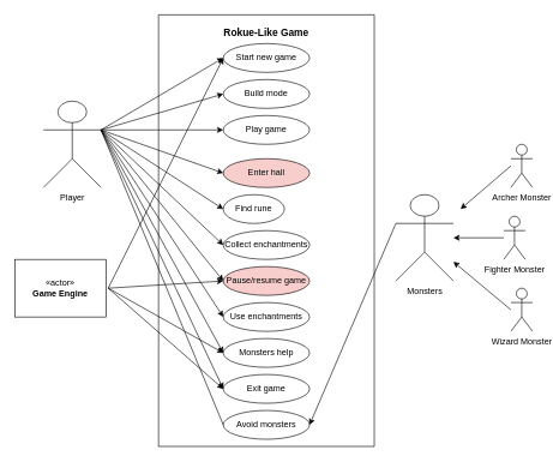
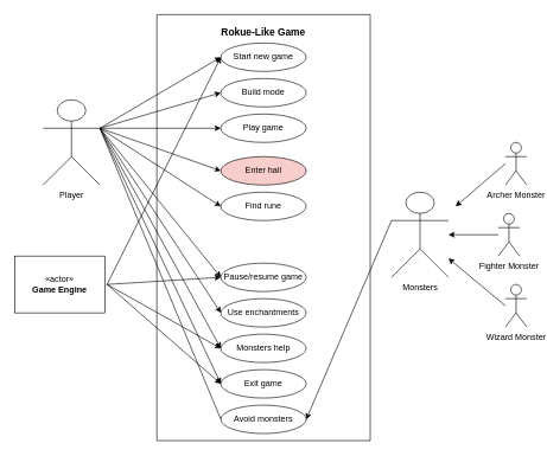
  <mxCell id="0" />
  <mxCell id="1" parent="0" />
  <mxCell id="2" value="Player" style="shape=umlActor;verticalLabelPosition=bottom;verticalAlign=top;html=1;outlineConnect=0;" parent="1" vertex="1"><mxGeometry x="60" y="140" width="80" height="120" as="geometry" /></mxCell>
  <mxCell id="3" value="Monsters" style="shape=umlActor;verticalLabelPosition=bottom;verticalAlign=top;html=1;outlineConnect=0;" parent="1" vertex="1"><mxGeometry x="550" y="270" width="80" height="120" as="geometry" /></mxCell>
  <mxCell id="4" value="Archer Monster" style="shape=umlActor;verticalLabelPosition=bottom;verticalAlign=top;html=1;outlineConnect=0;" parent="1" vertex="1"><mxGeometry x="710" y="200" width="30" height="60" as="geometry" /></mxCell>
  <mxCell id="5" value="Fighter Monster" style="shape=umlActor;verticalLabelPosition=bottom;verticalAlign=top;html=1;outlineConnect=0;" parent="1" vertex="1"><mxGeometry x="700" y="300" width="30" height="60" as="geometry" /></mxCell>
  <mxCell id="6" value="Wizard Monster" style="shape=umlActor;verticalLabelPosition=bottom;verticalAlign=top;html=1;outlineConnect=0;" parent="1" vertex="1"><mxGeometry x="710" y="400" width="30" height="60" as="geometry" /></mxCell>
  <mxCell id="7" value="" style="endArrow=classic;html=1;rounded=0;" parent="1" target="3" edge="1"><mxGeometry width="50" height="50" relative="1" as="geometry"><mxPoint x="710" y="430" as="sourcePoint" /><mxPoint x="600" y="410" as="targetPoint" /></mxGeometry></mxCell>
  <mxCell id="8" value="" style="endArrow=classic;html=1;rounded=0;" parent="1" target="3" edge="1"><mxGeometry width="50" height="50" relative="1" as="geometry"><mxPoint x="700" y="330" as="sourcePoint" /><mxPoint x="640" y="371" as="targetPoint" /></mxGeometry></mxCell>
  <mxCell id="9" value="" style="endArrow=classic;html=1;rounded=0;" parent="1" edge="1"><mxGeometry width="50" height="50" relative="1" as="geometry"><mxPoint x="710" y="230" as="sourcePoint" /><mxPoint x="640" y="290" as="targetPoint" /></mxGeometry></mxCell>
  <mxCell id="10" value="" style="endArrow=classic;html=1;rounded=0;entryX=0;entryY=0.5;entryDx=0;entryDy=0;" parent="1" target="27" edge="1"><mxGeometry width="50" height="50" relative="1" as="geometry"><mxPoint x="140" y="180" as="sourcePoint" /><mxPoint x="300" y="130" as="targetPoint" /></mxGeometry></mxCell>
  <mxCell id="11" value="" style="endArrow=classic;html=1;rounded=0;entryX=0;entryY=0.5;entryDx=0;entryDy=0;" parent="1" target="28" edge="1"><mxGeometry width="50" height="50" relative="1" as="geometry"><mxPoint x="140" y="180" as="sourcePoint" /><mxPoint x="300" y="180" as="targetPoint" /></mxGeometry></mxCell>
  <mxCell id="12" value="" style="endArrow=classic;html=1;rounded=0;entryX=0;entryY=0.5;entryDx=0;entryDy=0;" parent="1" target="29" edge="1"><mxGeometry width="50" height="50" relative="1" as="geometry"><mxPoint x="140" y="180" as="sourcePoint" /><mxPoint x="310" y="190" as="targetPoint" /></mxGeometry></mxCell>
  <mxCell id="13" value="" style="endArrow=classic;html=1;rounded=0;entryX=0;entryY=0.5;entryDx=0;entryDy=0;exitX=1;exitY=0.333;exitDx=0;exitDy=0;exitPerimeter=0;" parent="1" source="2" target="30" edge="1"><mxGeometry width="50" height="50" relative="1" as="geometry"><mxPoint x="230" y="290" as="sourcePoint" /><mxPoint x="320" y="200" as="targetPoint" /></mxGeometry></mxCell>
- <mxCell id="14" value="" style="endArrow=classic;html=1;rounded=0;entryX=0;entryY=0.5;entryDx=0;entryDy=0;exitX=1;exitY=0.333;exitDx=0;exitDy=0;exitPerimeter=0;" parent="1" source="2" target="36" edge="1"><mxGeometry width="50" height="50" relative="1" as="geometry"><mxPoint x="240" y="300" as="sourcePoint" /><mxPoint x="330" y="210" as="targetPoint" /></mxGeometry></mxCell>
  <mxCell id="15" value="" style="endArrow=classic;html=1;rounded=0;entryX=0;entryY=0.5;entryDx=0;entryDy=0;exitX=1;exitY=0.333;exitDx=0;exitDy=0;exitPerimeter=0;" parent="1" source="2" target="32" edge="1"><mxGeometry width="50" height="50" relative="1" as="geometry"><mxPoint x="250" y="310" as="sourcePoint" /><mxPoint x="340" y="220" as="targetPoint" /></mxGeometry></mxCell>
  <mxCell id="16" value="" style="endArrow=classic;html=1;rounded=0;entryX=0;entryY=0.5;entryDx=0;entryDy=0;" parent="1" target="31" edge="1"><mxGeometry width="50" height="50" relative="1" as="geometry"><mxPoint x="140" y="180" as="sourcePoint" /><mxPoint x="350" y="230" as="targetPoint" /></mxGeometry></mxCell>
  <mxCell id="17" value="" style="endArrow=none;html=1;rounded=0;entryX=0;entryY=0.5;entryDx=0;entryDy=0;exitX=1;exitY=0.333;exitDx=0;exitDy=0;exitPerimeter=0;" parent="1" source="2" target="33" edge="1"><mxGeometry width="50" height="50" relative="1" as="geometry"><mxPoint x="200" y="270" as="sourcePoint" /><mxPoint x="360" y="240" as="targetPoint" /></mxGeometry></mxCell>
  <mxCell id="18" value="" style="endArrow=classic;html=1;rounded=0;entryX=1;entryY=0.5;entryDx=0;entryDy=0;exitX=0;exitY=0.333;exitDx=0;exitDy=0;exitPerimeter=0;" parent="1" source="3" target="33" edge="1"><mxGeometry width="50" height="50" relative="1" as="geometry"><mxPoint x="550" y="460" as="sourcePoint" /><mxPoint x="600" y="410" as="targetPoint" /></mxGeometry></mxCell>
  <mxCell id="19" value="«actor»&lt;br&gt;&lt;b&gt;Game Engine&lt;/b&gt;" style="html=1;whiteSpace=wrap;" parent="1" vertex="1"><mxGeometry x="20" y="360" width="127" height="80" as="geometry" /></mxCell>
  <mxCell id="20" value="" style="endArrow=classic;html=1;rounded=0;entryX=0;entryY=0.5;entryDx=0;entryDy=0;exitX=1;exitY=0.333;exitDx=0;exitDy=0;exitPerimeter=0;" parent="1" target="26" edge="1"><mxGeometry width="50" height="50" relative="1" as="geometry"><mxPoint x="150" y="400" as="sourcePoint" /><mxPoint x="300" y="340" as="targetPoint" /></mxGeometry></mxCell>
  <mxCell id="21" value="" style="endArrow=classic;html=1;rounded=0;exitX=1;exitY=0.333;exitDx=0;exitDy=0;exitPerimeter=0;entryX=0;entryY=0.5;entryDx=0;entryDy=0;" parent="1" edge="1" target="30"><mxGeometry width="50" height="50" relative="1" as="geometry"><mxPoint x="150" y="400" as="sourcePoint" /><mxPoint x="290" y="320" as="targetPoint" /></mxGeometry></mxCell>
  <mxCell id="22" value="" style="endArrow=classic;html=1;rounded=0;exitX=1;exitY=0.333;exitDx=0;exitDy=0;exitPerimeter=0;entryX=0;entryY=0.5;entryDx=0;entryDy=0;" parent="1" edge="1" target="32"><mxGeometry width="50" height="50" relative="1" as="geometry"><mxPoint x="150" y="400" as="sourcePoint" /><mxPoint x="290" y="420" as="targetPoint" /></mxGeometry></mxCell>
  <mxCell id="23" value="" style="endArrow=classic;html=1;rounded=0;exitX=1;exitY=0.333;exitDx=0;exitDy=0;exitPerimeter=0;entryX=0;entryY=0.5;entryDx=0;entryDy=0;" parent="1" edge="1" target="31"><mxGeometry width="50" height="50" relative="1" as="geometry"><mxPoint x="150" y="400" as="sourcePoint" /><mxPoint x="290" y="470" as="targetPoint" /></mxGeometry></mxCell>
  <mxCell id="24" value="" style="swimlane;startSize=0;" parent="1" vertex="1"><mxGeometry x="220" y="20" width="300" height="600" as="geometry" /></mxCell>
  <mxCell id="25" value="&lt;font style=&quot;font-size: 14px;&quot;&gt;&lt;b&gt;Rokue-Like Game&lt;/b&gt;&lt;/font&gt;" style="text;html=1;align=center;verticalAlign=middle;whiteSpace=wrap;rounded=0;" parent="24" vertex="1"><mxGeometry x="80" y="10" width="140" height="30" as="geometry" /></mxCell>
  <mxCell id="26" value="Start new game" style="ellipse;whiteSpace=wrap;html=1;" parent="24" vertex="1"><mxGeometry x="90" y="40" width="120" height="40" as="geometry" /></mxCell>
  <mxCell id="27" value="Enter hall" style="ellipse;whiteSpace=wrap;html=1;fillColor=#f8cecc;" parent="24" vertex="1"><mxGeometry x="90" y="200" width="120" height="40" as="geometry" /></mxCell>
- <mxCell id="28" value="Find rune" style="ellipse;whiteSpace=wrap;html=1;" parent="24" vertex="1"><mxGeometry x="90" y="250" width="85" height="40" as="geometry" /></mxCell>
+ <mxCell id="28" value="Find rune" style="ellipse;whiteSpace=wrap;html=1;" parent="24" vertex="1"><mxGeometry x="90" y="250" width="120" height="40" as="geometry" /></mxCell>
  <mxCell id="29" value="Use enchantments" style="ellipse;whiteSpace=wrap;html=1;" parent="24" vertex="1"><mxGeometry x="90" y="400" width="120" height="40" as="geometry" /></mxCell>
- <mxCell id="30" value="Pause/resume game" style="ellipse;whiteSpace=wrap;html=1;fillColor=#f8cecc;" parent="24" vertex="1"><mxGeometry x="90" y="350" width="120" height="40" as="geometry" /></mxCell>
+ <mxCell id="30" value="Pause/resume game" style="ellipse;whiteSpace=wrap;html=1;" parent="24" vertex="1"><mxGeometry x="90" y="350" width="120" height="40" as="geometry" /></mxCell>
  <mxCell id="31" value="Exit game" style="ellipse;whiteSpace=wrap;html=1;" parent="24" vertex="1"><mxGeometry x="90" y="500" width="120" height="40" as="geometry" /></mxCell>
  <mxCell id="32" value="Monsters help" style="ellipse;whiteSpace=wrap;html=1;" parent="24" vertex="1"><mxGeometry x="90" y="450" width="120" height="40" as="geometry" /></mxCell>
  <mxCell id="33" value="Avoid monsters" style="ellipse;whiteSpace=wrap;html=1;" parent="24" vertex="1"><mxGeometry x="90" y="550" width="120" height="40" as="geometry" /></mxCell>
  <mxCell id="34" value="Build mode" style="ellipse;whiteSpace=wrap;html=1;" vertex="1" parent="24"><mxGeometry x="90" y="90" width="120" height="40" as="geometry" /></mxCell>
  <mxCell id="35" value="Play game" style="ellipse;whiteSpace=wrap;html=1;" vertex="1" parent="24"><mxGeometry x="90" y="140" width="120" height="40" as="geometry" /></mxCell>
- <mxCell id="36" value="Collect enchantments" style="ellipse;whiteSpace=wrap;html=1;" parent="24" vertex="1"><mxGeometry x="90" y="300" width="120" height="40" as="geometry" /></mxCell>
  <mxCell id="37" value="" style="endArrow=classic;html=1;rounded=0;entryX=0;entryY=0.5;entryDx=0;entryDy=0;exitX=1;exitY=0.333;exitDx=0;exitDy=0;exitPerimeter=0;" parent="1" source="2" target="26" edge="1"><mxGeometry width="50" height="50" relative="1" as="geometry"><mxPoint x="550" y="460" as="sourcePoint" /><mxPoint x="600" y="410" as="targetPoint" /></mxGeometry></mxCell>
  <mxCell id="38" value="" style="endArrow=classic;html=1;rounded=0;entryX=0;entryY=0.5;entryDx=0;entryDy=0;" edge="1" parent="1" target="34"><mxGeometry width="50" height="50" relative="1" as="geometry"><mxPoint x="140" y="180" as="sourcePoint" /><mxPoint x="170" y="100" as="targetPoint" /></mxGeometry></mxCell>
  <mxCell id="39" value="" style="endArrow=classic;html=1;rounded=0;entryX=0;entryY=0.5;entryDx=0;entryDy=0;" edge="1" parent="1" target="35"><mxGeometry width="50" height="50" relative="1" as="geometry"><mxPoint x="140" y="180" as="sourcePoint" /><mxPoint x="330" y="100" as="targetPoint" /></mxGeometry></mxCell>
